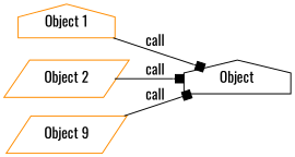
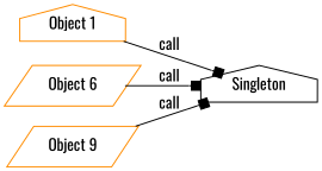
  digraph {
    fontname=Oswald
    rankdir=LR
    node [color=darkorange fontname=Oswald shape=house]
    edge [arrowhead=box fontname=Oswald]
-   Singleton [color=black label=Object]
+   Singleton [color=black]
    "Object 1"
-   "Object 2" [shape=parallelogram]
+   "Object 2" [shape=parallelogram label="Object 6"]
    n4 [label="Object 9" shape=parallelogram]
    "Object 1" -> Singleton [label=call]
    "Object 2" -> Singleton [label=call]
    n4 -> Singleton [label=call]
  }
